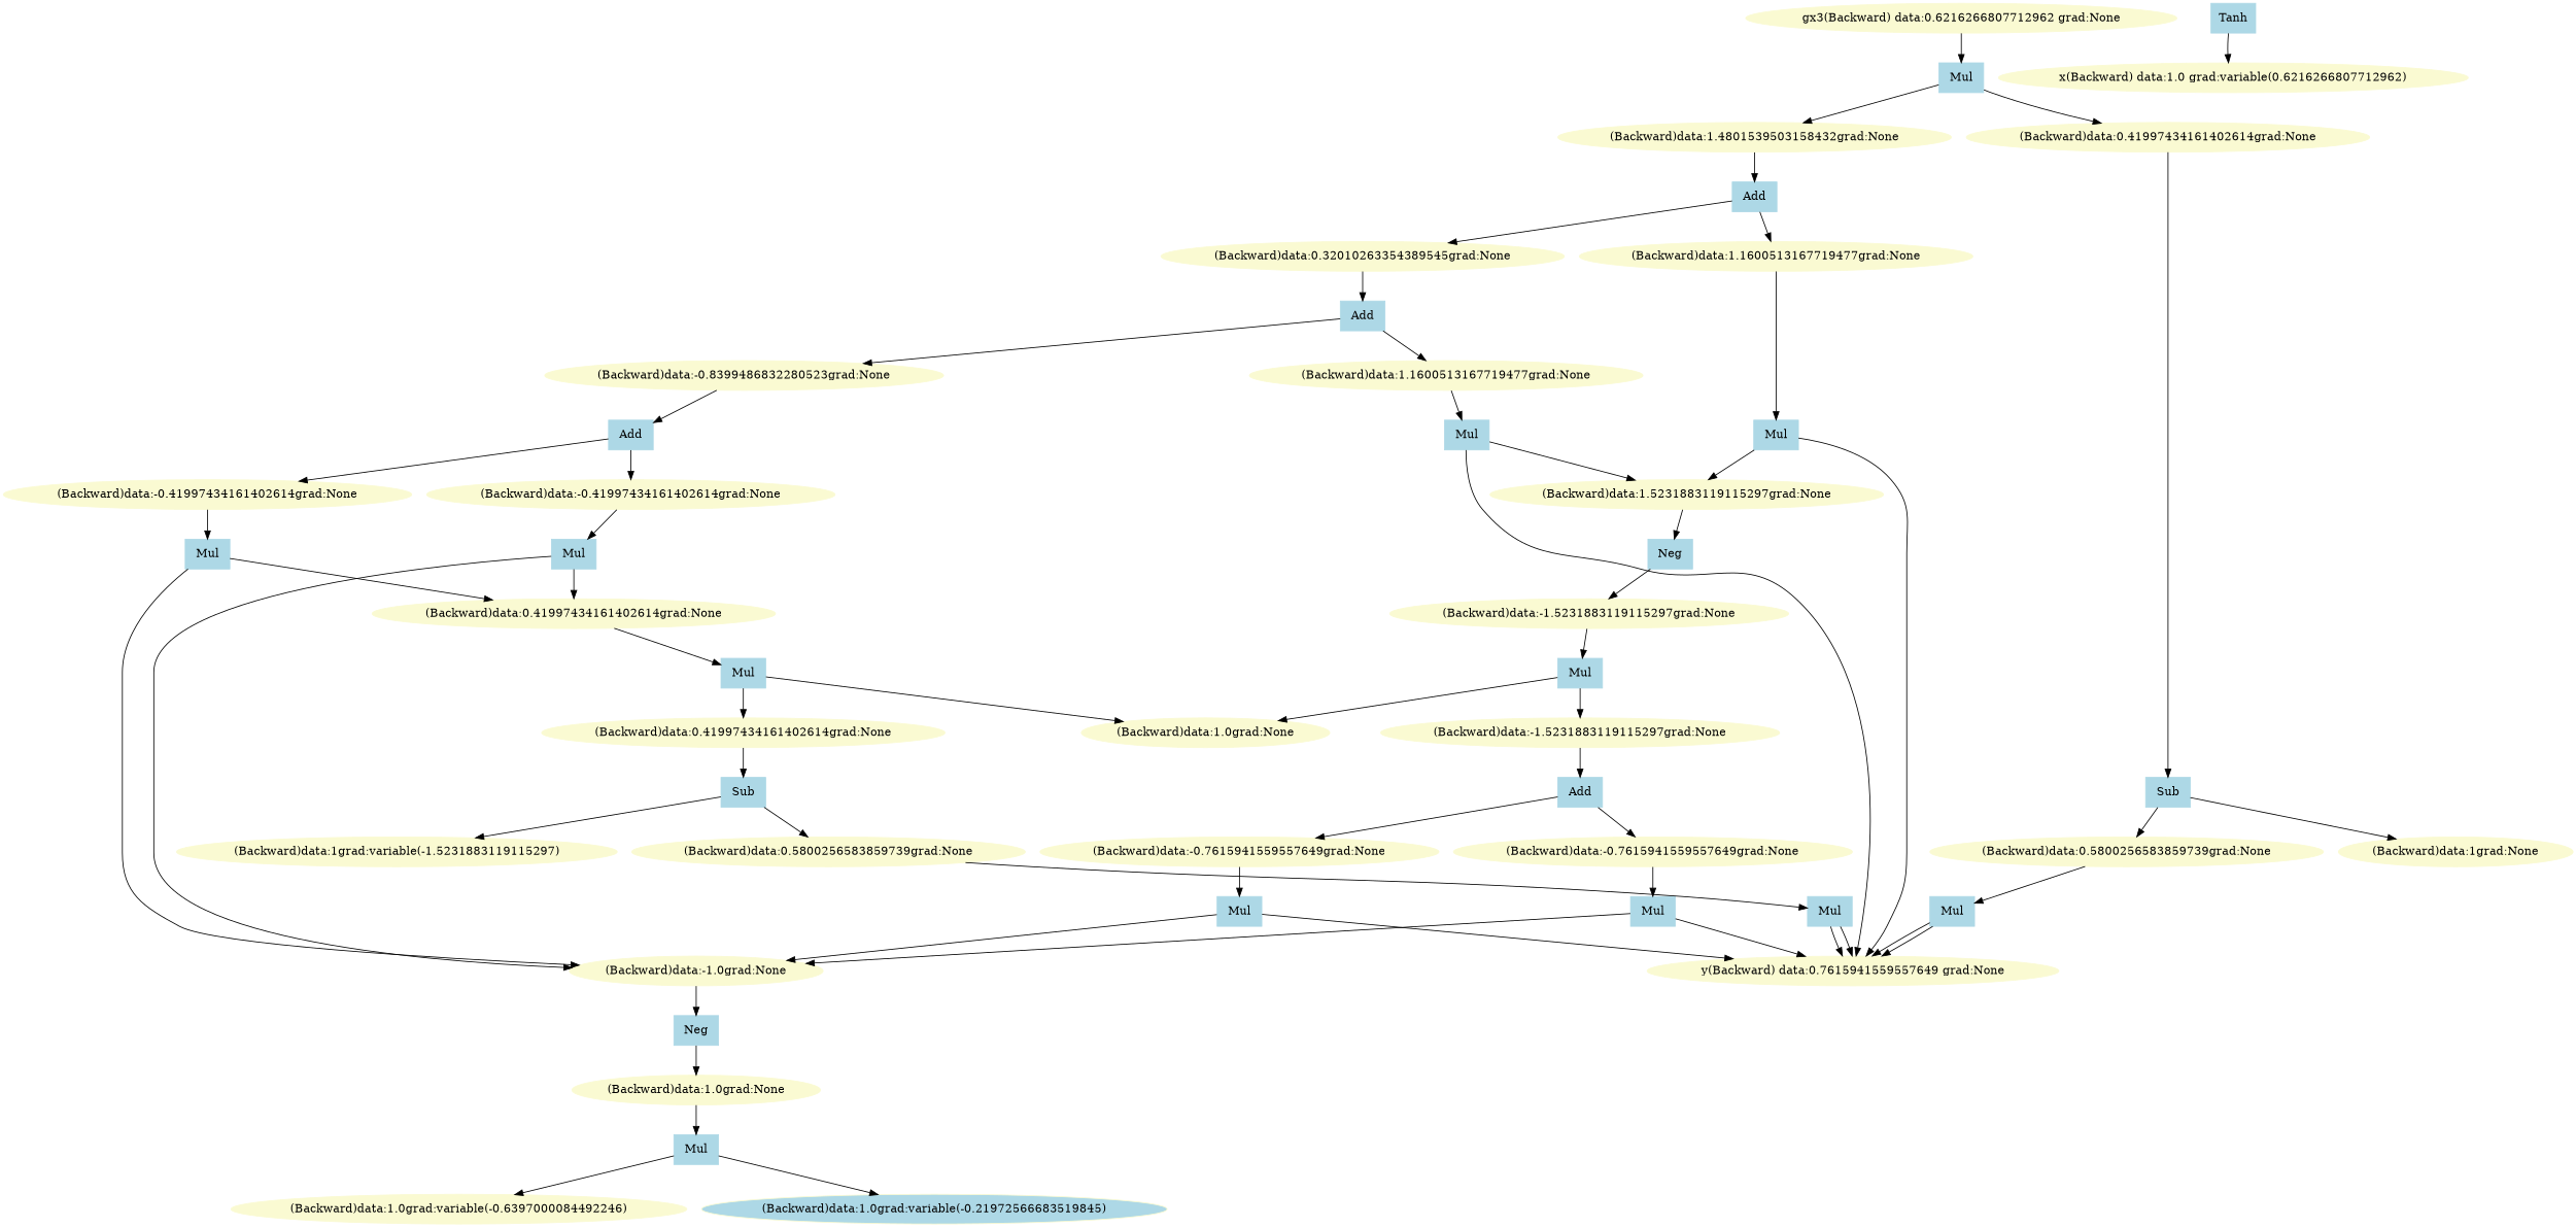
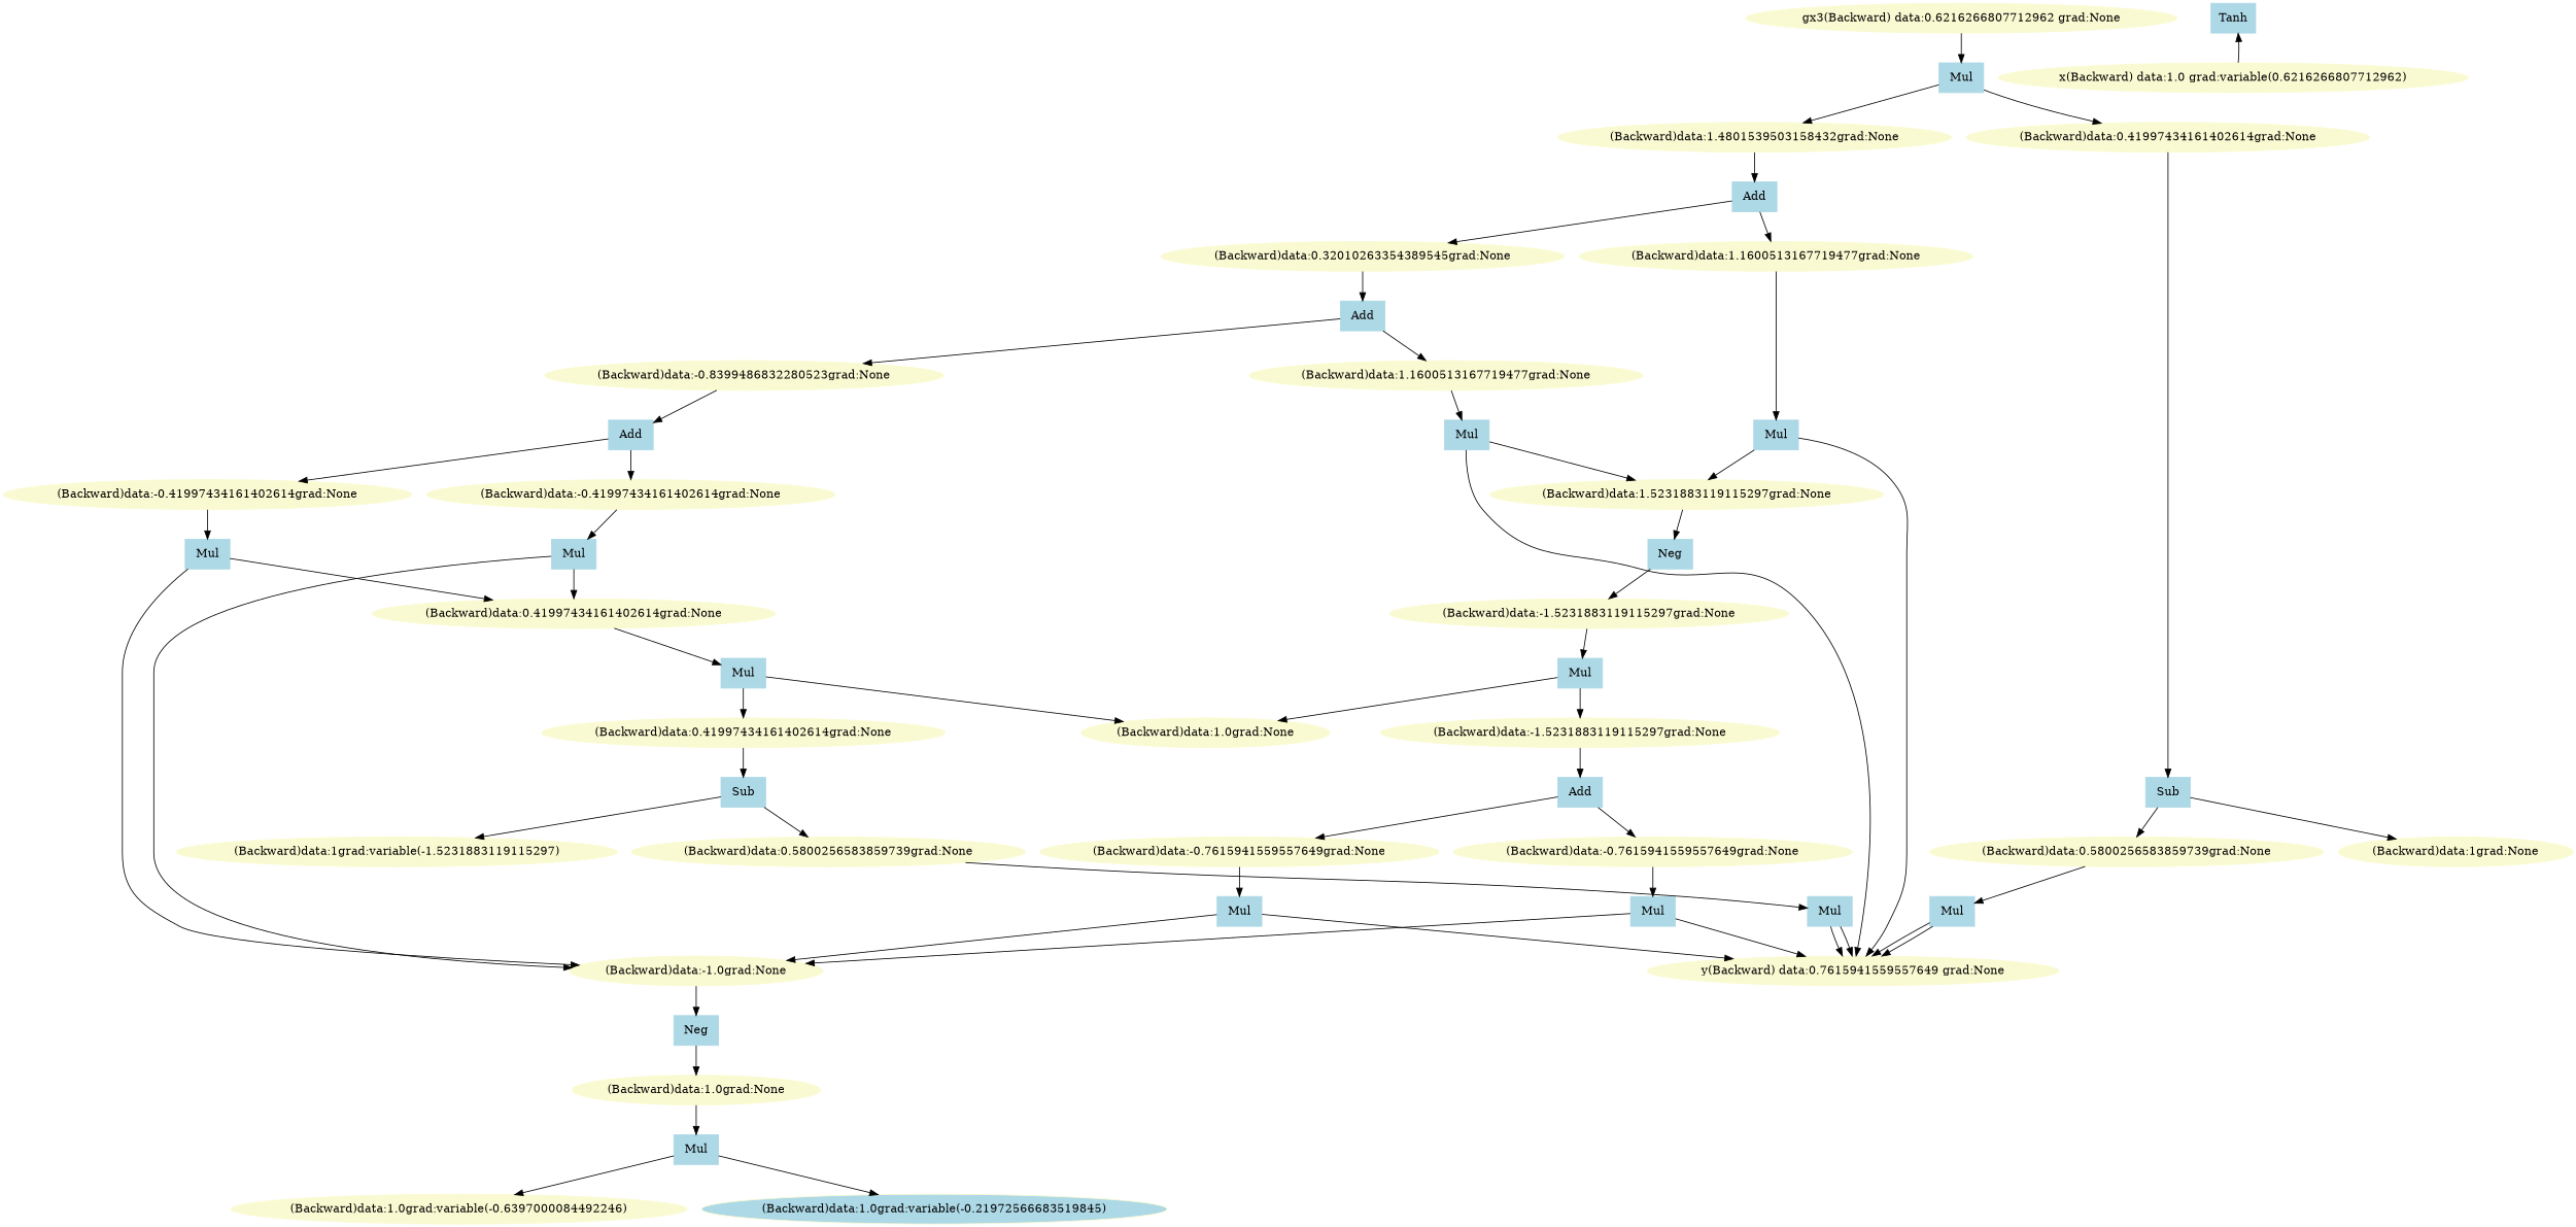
  digraph {
    node [color=lightgoldenrodyellow style=filled]
    n1 [label="gx3(Backward) data:0.6216266807712962 grad:None"]
    n2 [color=lightblue label=Mul shape=box]
    n3 [label="(Backward)data:1.4801539503158432grad:None"]
    n4 [label="(Backward)data:0.41997434161402614grad:None"]
    n5 [color=lightblue label=Add shape=box]
    n6 [color=lightblue label=Sub shape=box]
    n7 [label="(Backward)data:0.32010263354389545grad:None"]
    n8 [label="(Backward)data:1.1600513167719477grad:None"]
    n9 [label="(Backward)data:1grad:None"]
    n10 [label="(Backward)data:0.5800256583859739grad:None"]
    n11 [color=lightblue label=Mul shape=box]
    n12 [label="y(Backward) data:0.7615941559557649 grad:None"]
    n13 [color=lightblue label=Tanh shape=box]
    n14 [label="x(Backward) data:1.0 grad:variable(0.6216266807712962)"]
    n15 [color=lightblue label=Add shape=box]
    n16 [color=lightblue label=Mul shape=box]
    n17 [label="(Backward)data:-0.8399486832280523grad:None"]
    n18 [label="(Backward)data:1.1600513167719477grad:None"]
    n19 [label="(Backward)data:1.5231883119115297grad:None"]
    n20 [color=lightblue label=Neg shape=box]
    n21 [label="(Backward)data:-1.5231883119115297grad:None"]
    n22 [color=lightblue label=Mul shape=box]
    n23 [label="(Backward)data:1.0grad:None"]
    n24 [label="(Backward)data:-1.5231883119115297grad:None"]
    n25 [color=lightblue label=Add shape=box]
    n26 [label="(Backward)data:-0.7615941559557649grad:None"]
    n27 [label="(Backward)data:-0.7615941559557649grad:None"]
    n28 [color=lightblue label=Mul shape=box]
    n29 [color=lightblue label=Mul shape=box]
    n30 [label="(Backward)data:-1.0grad:None"]
    n31 [color=lightblue label=Neg shape=box]
    n32 [label="(Backward)data:1.0grad:None"]
    n33 [color=lightblue label=Mul shape=box]
    n34 [label="(Backward)data:1.0grad:variable(-0.6397000084492246)"]
    n35 [fillcolor=lightblue label="(Backward)data:1.0grad:variable(-0.21972566683519845)"]
    n36 [color=lightblue label=Add shape=box]
    n37 [color=lightblue label=Mul shape=box]
    n38 [label="(Backward)data:-0.41997434161402614grad:None"]
    n39 [label="(Backward)data:-0.41997434161402614grad:None"]
    n40 [color=lightblue label=Mul shape=box]
    n41 [color=lightblue label=Mul shape=box]
    n42 [label="(Backward)data:0.41997434161402614grad:None"]
    n43 [color=lightblue label=Mul shape=box]
    n44 [label="(Backward)data:0.41997434161402614grad:None"]
    n45 [color=lightblue label=Sub shape=box]
    n46 [label="(Backward)data:1grad:variable(-1.5231883119115297)"]
    n47 [label="(Backward)data:0.5800256583859739grad:None"]
    n48 [color=lightblue label=Mul shape=box]
    n1 -> n2
    n2 -> n3
    n2 -> n4
    n3 -> n5
    n4 -> n6
    n5 -> n7
    n5 -> n8
    n6 -> n9
    n6 -> n10
    n7 -> n15
    n8 -> n16
    n10 -> n11
    n11 -> n12
    n11 -> n12
-   n13 -> n14
+   n14 -> n13
    n15 -> n17
    n15 -> n18
    n16 -> n12
    n16 -> n19
    n17 -> n36
    n18 -> n37
    n19 -> n20
    n20 -> n21
    n21 -> n22
    n22 -> n23
    n22 -> n24
    n24 -> n25
    n25 -> n26
    n25 -> n27
    n26 -> n28
    n27 -> n29
    n28 -> n12
    n28 -> n30
    n29 -> n12
    n29 -> n30
    n30 -> n31
    n31 -> n32
    n32 -> n33
    n33 -> n34
    n33 -> n35
    n36 -> n38
    n36 -> n39
    n37 -> n12
    n37 -> n19
    n38 -> n40
    n39 -> n41
    n40 -> n30
    n40 -> n42
    n41 -> n30
    n41 -> n42
    n42 -> n43
    n43 -> n23
    n43 -> n44
    n44 -> n45
    n45 -> n46
    n45 -> n47
    n47 -> n48
    n48 -> n12
    n48 -> n12
  }
